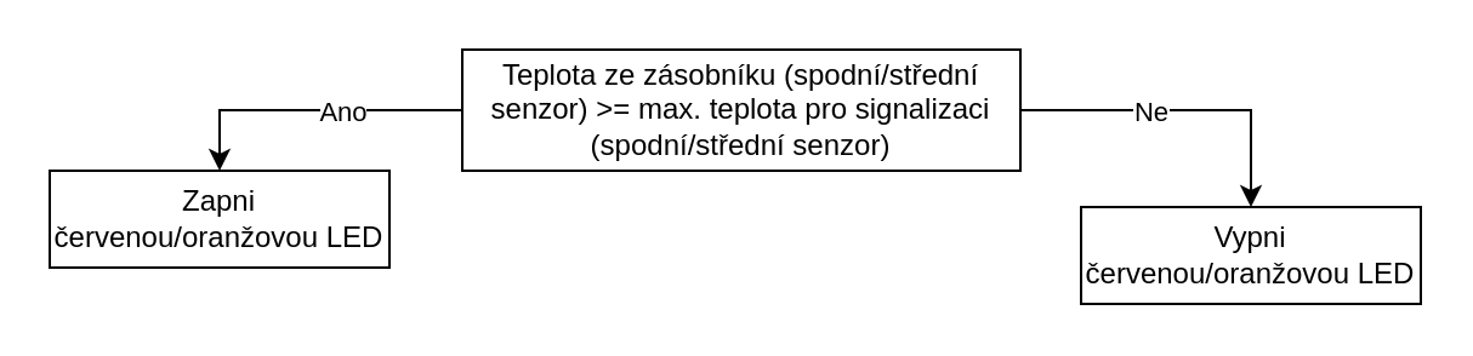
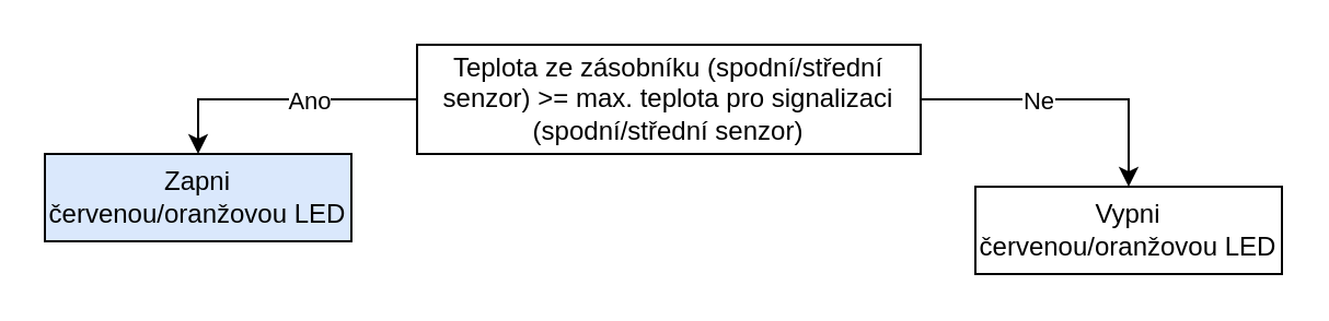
  <mxCell id="0" />
  <mxCell id="1" parent="0" />
  <mxCell id="2" style="edgeStyle=orthogonalEdgeStyle;rounded=0;orthogonalLoop=1;jettySize=auto;html=1;entryX=0.5;entryY=0;entryDx=0;entryDy=0;" parent="1" source="6" target="7" edge="1"><mxGeometry relative="1" as="geometry" /></mxCell>
  <mxCell id="3" value="Ano" style="edgeLabel;html=1;align=center;verticalAlign=middle;resizable=0;points=[];" parent="2" vertex="1" connectable="0"><mxGeometry x="-0.396" y="-1" relative="1" as="geometry"><mxPoint x="-12" y="1" as="offset" /></mxGeometry></mxCell>
  <mxCell id="4" style="edgeStyle=orthogonalEdgeStyle;rounded=0;orthogonalLoop=1;jettySize=auto;html=1;entryX=0.5;entryY=0;entryDx=0;entryDy=0;" parent="1" source="6" target="8" edge="1"><mxGeometry relative="1" as="geometry" /></mxCell>
  <mxCell id="5" value="Ne" style="edgeLabel;html=1;align=center;verticalAlign=middle;resizable=0;points=[];" parent="4" vertex="1" connectable="0"><mxGeometry x="-0.273" y="1" relative="1" as="geometry"><mxPoint x="4" y="1" as="offset" /></mxGeometry></mxCell>
  <mxCell id="6" value="Teplota ze zásobníku (spodní/střední senzor) &amp;gt;= max. teplota pro signalizaci (spodní/střední senzor)" style="rounded=0;whiteSpace=wrap;html=1;" parent="1" vertex="1"><mxGeometry x="190" y="20" width="230" height="50" as="geometry" /></mxCell>
- <mxCell id="7" value="Zapni červenou/oranžovou LED" style="rounded=0;whiteSpace=wrap;html=1;" parent="1" vertex="1"><mxGeometry x="20" y="70" width="140" height="40" as="geometry" /></mxCell>
+ <mxCell id="7" value="Zapni červenou/oranžovou LED" style="rounded=0;whiteSpace=wrap;html=1;fillColor=#dae8fc;" parent="1" vertex="1"><mxGeometry x="20" y="70" width="140" height="40" as="geometry" /></mxCell>
  <mxCell id="8" value="Vypni červenou/oranžovou LED" style="rounded=0;whiteSpace=wrap;html=1;" parent="1" vertex="1"><mxGeometry x="445" y="85" width="140" height="40" as="geometry" /></mxCell>
